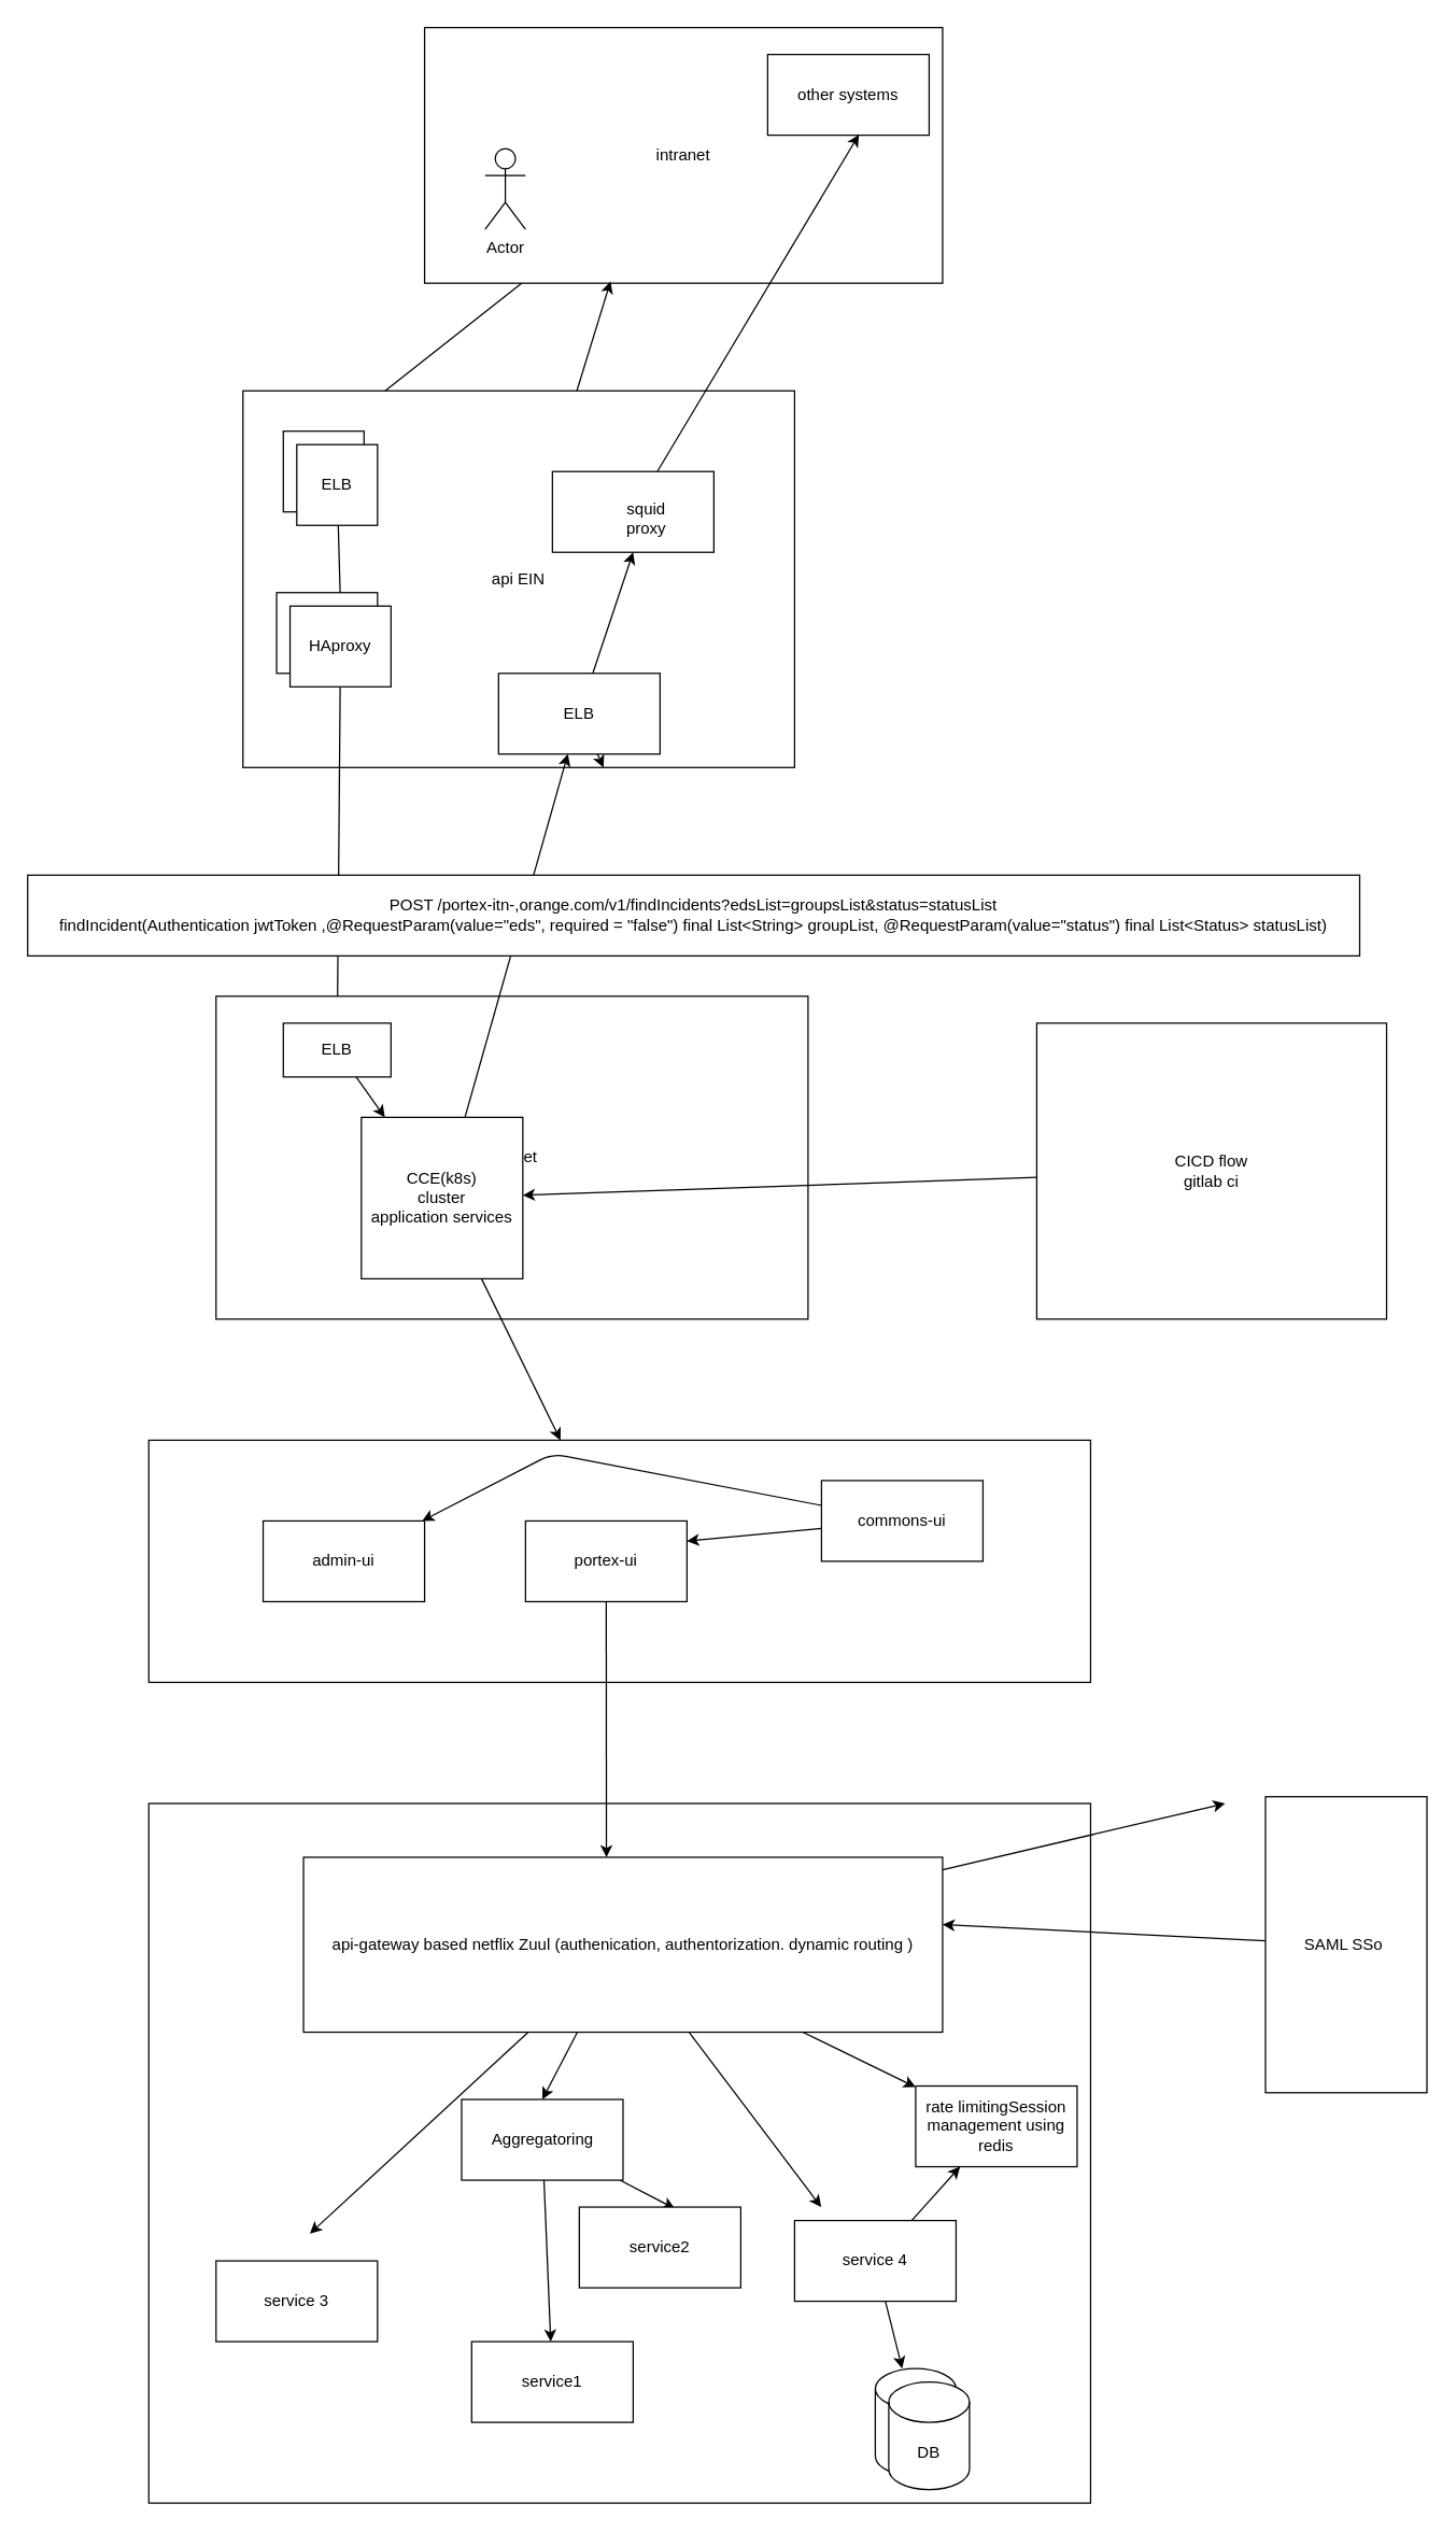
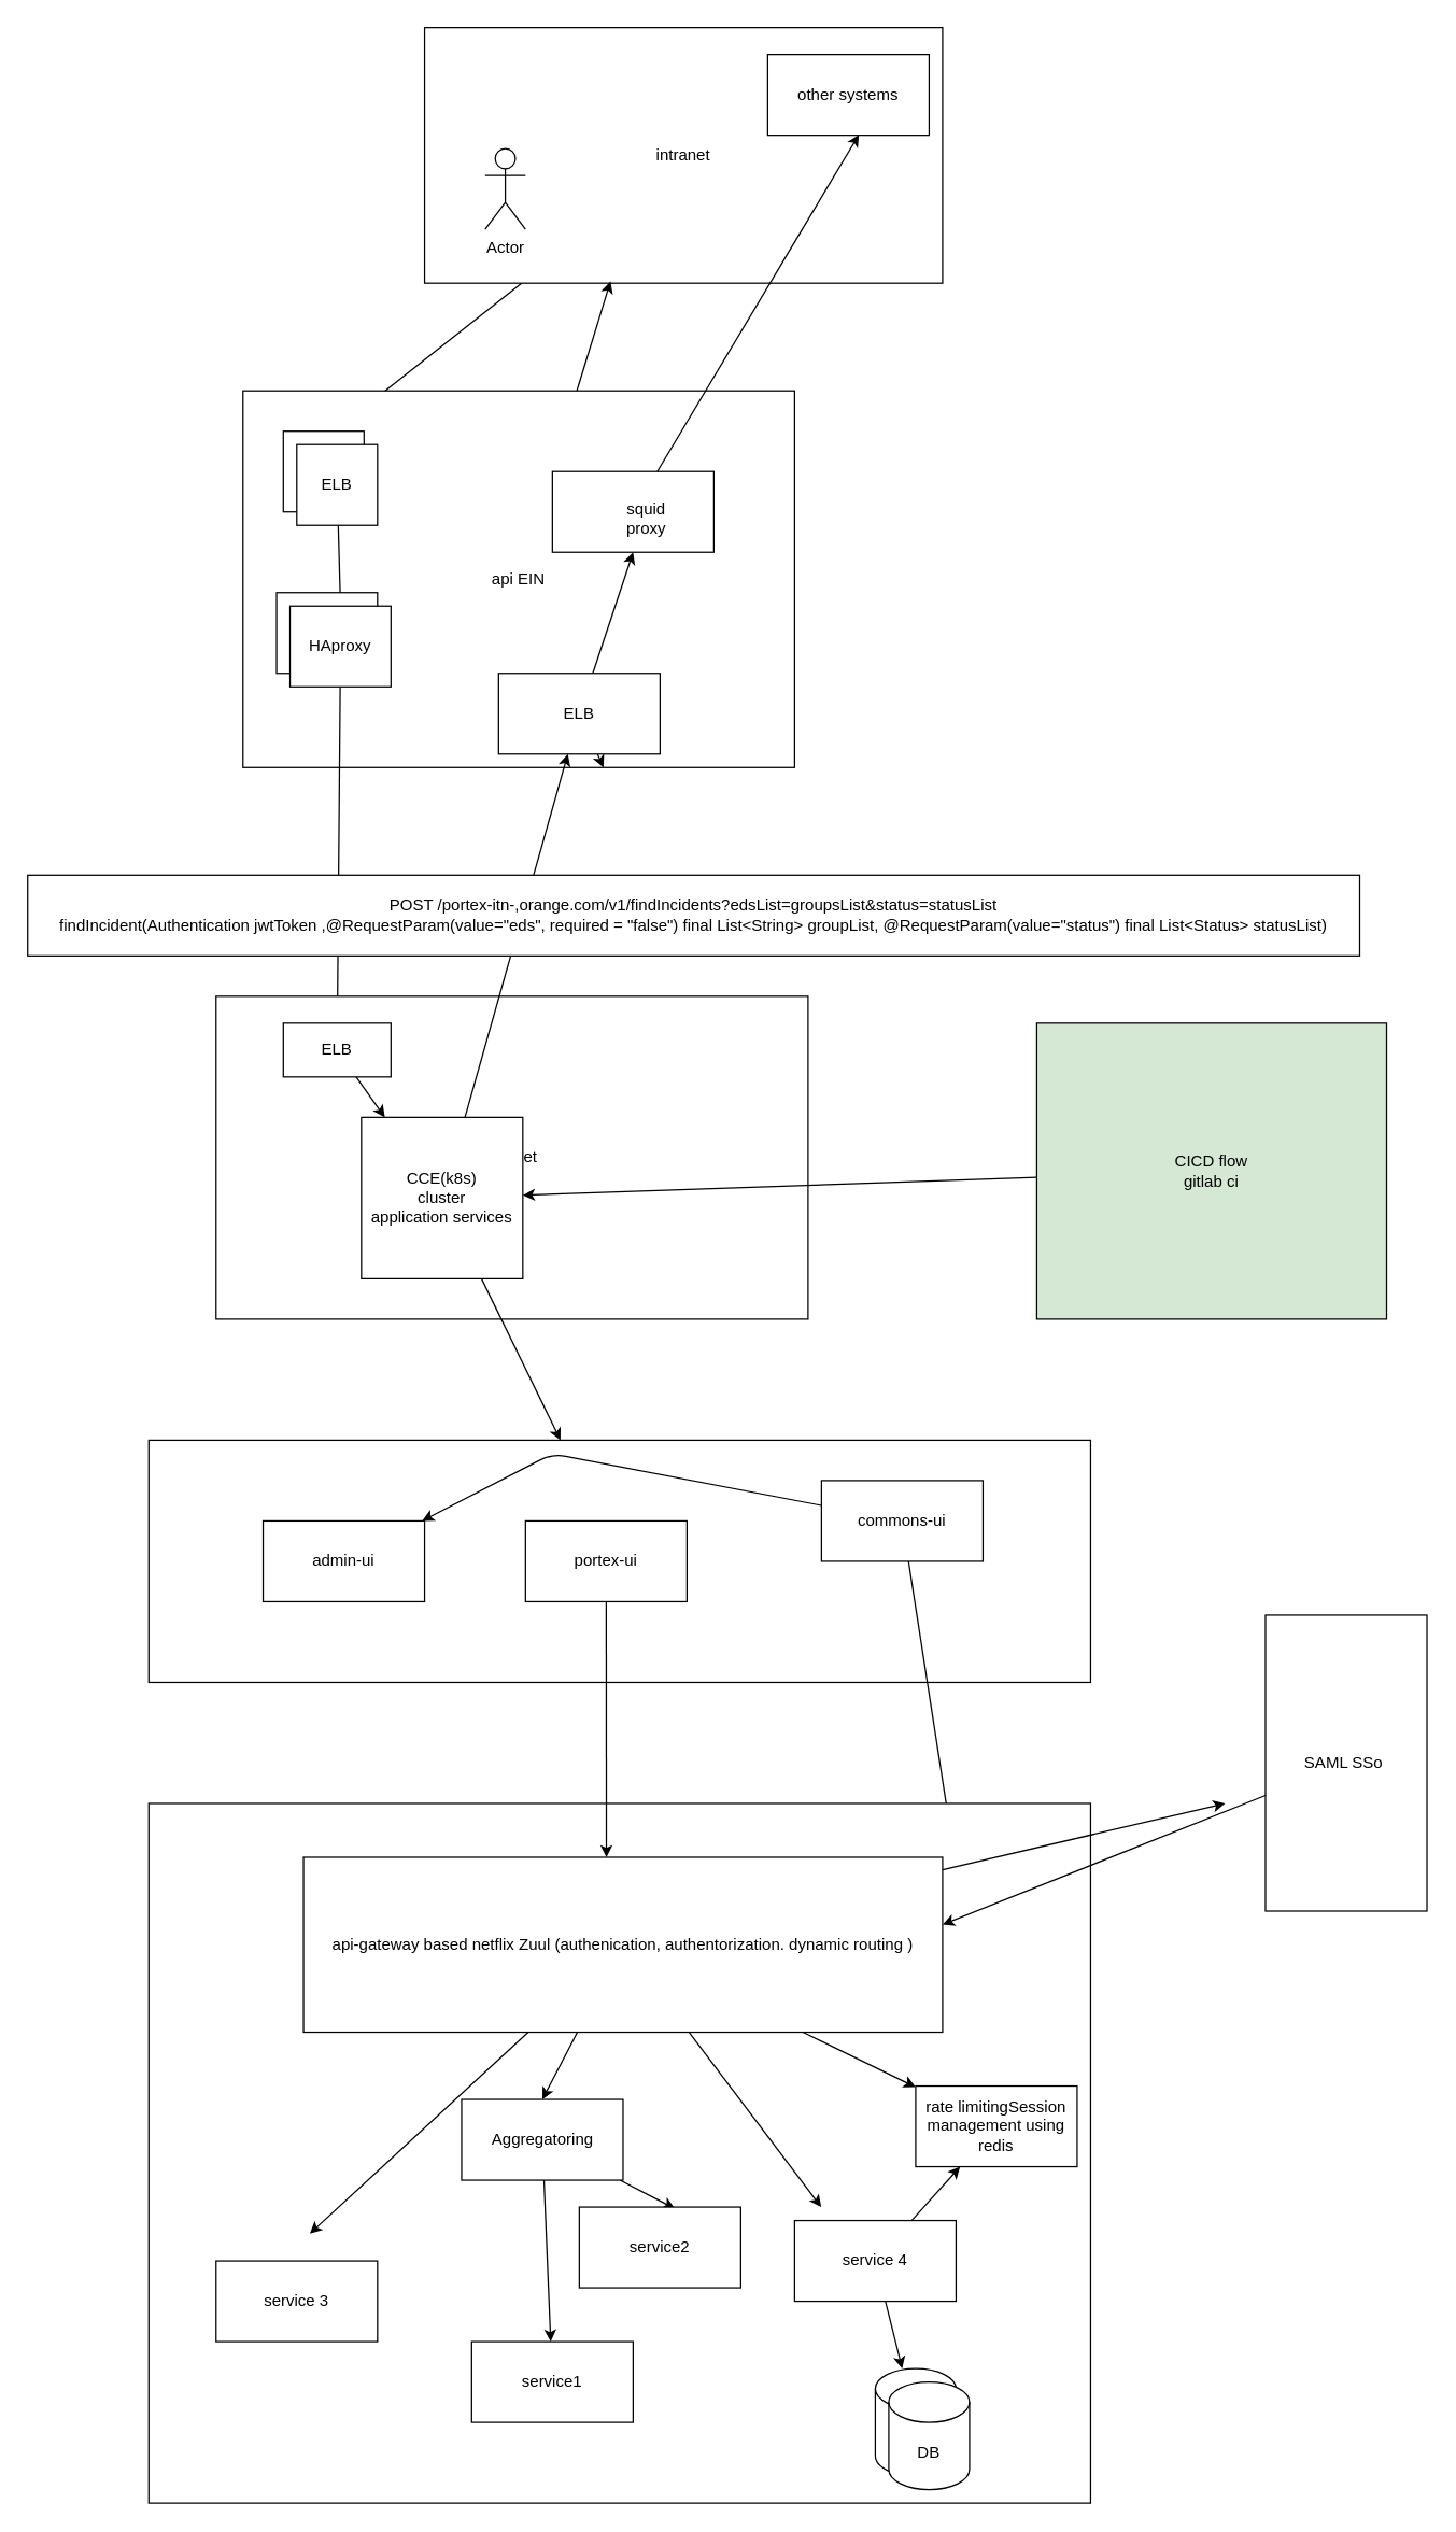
  <mxCell id="0" />
  <mxCell id="1" parent="0" />
  <mxCell id="2" value="&lt;span style=&quot;color: rgba(0, 0, 0, 0); font-family: monospace; font-size: 0px; text-align: start;&quot;&gt;squid&lt;/span&gt;" style="rounded=0;whiteSpace=wrap;html=1;" vertex="1" parent="1"><mxGeometry x="420" y="360" width="120" height="60" as="geometry" /></mxCell>
  <mxCell id="3" style="edgeStyle=none;html=1;entryX=0.25;entryY=0;entryDx=0;entryDy=0;" edge="1" parent="1" source="4" target="10"><mxGeometry relative="1" as="geometry" /></mxCell>
  <mxCell id="4" value="intranet" style="rounded=0;whiteSpace=wrap;html=1;" vertex="1" parent="1"><mxGeometry x="315" y="20" width="385" height="190" as="geometry" /></mxCell>
  <mxCell id="5" style="edgeStyle=none;html=1;entryX=0.359;entryY=0.993;entryDx=0;entryDy=0;entryPerimeter=0;" edge="1" parent="1" source="6" target="4"><mxGeometry relative="1" as="geometry" /></mxCell>
  <mxCell id="6" value="api EIN" style="rounded=0;whiteSpace=wrap;html=1;" vertex="1" parent="1"><mxGeometry x="180" y="290" width="410" height="280" as="geometry" /></mxCell>
  <mxCell id="7" value="ELB" style="whiteSpace=wrap;html=1;aspect=fixed;" vertex="1" parent="1"><mxGeometry x="210" y="320" width="60" height="60" as="geometry" /></mxCell>
  <mxCell id="8" value="Actor" style="shape=umlActor;verticalLabelPosition=bottom;verticalAlign=top;html=1;outlineConnect=0;" vertex="1" parent="1"><mxGeometry x="360" width="30" height="60" as="geometry" y="110" /></mxCell>
  <mxCell id="9" style="edgeStyle=none;html=1;entryX=0.5;entryY=0;entryDx=0;entryDy=0;" edge="1" parent="1" source="10" target="13"><mxGeometry relative="1" as="geometry" /></mxCell>
  <mxCell id="10" value="ELB" style="whiteSpace=wrap;html=1;aspect=fixed;" vertex="1" parent="1"><mxGeometry x="220" y="330" width="60" height="60" as="geometry" /></mxCell>
  <mxCell id="11" value="HAproxy" style="rounded=0;whiteSpace=wrap;html=1;" vertex="1" parent="1"><mxGeometry x="205" y="440" width="75" height="60" as="geometry" /></mxCell>
  <mxCell id="12" style="edgeStyle=none;html=1;" edge="1" parent="1" source="13" target="26"><mxGeometry relative="1" as="geometry" /></mxCell>
  <mxCell id="13" value="HAproxy" style="rounded=0;whiteSpace=wrap;html=1;" vertex="1" parent="1"><mxGeometry x="215" y="450" width="75" height="60" as="geometry" /></mxCell>
  <mxCell id="14" value="Subnet" style="rounded=0;whiteSpace=wrap;html=1;" vertex="1" parent="1"><mxGeometry x="160" y="740" width="440" height="240" as="geometry" /></mxCell>
  <mxCell id="15" style="edgeStyle=none;html=1;" edge="1" parent="1" source="17" target="27"><mxGeometry relative="1" as="geometry" /></mxCell>
  <mxCell id="16" style="edgeStyle=none;html=1;" edge="1" parent="1" source="17" target="20"><mxGeometry relative="1" as="geometry" /></mxCell>
  <mxCell id="17" value="CCE(k8s)&lt;br&gt;cluster&lt;br&gt;application services" style="rounded=0;whiteSpace=wrap;html=1;" vertex="1" parent="1"><mxGeometry x="268" y="830" width="120" height="120" as="geometry" /></mxCell>
  <mxCell id="18" style="edgeStyle=none;html=1;" edge="1" parent="1" source="20" target="6"><mxGeometry relative="1" as="geometry" /></mxCell>
  <mxCell id="19" style="edgeStyle=none;html=1;entryX=0.5;entryY=1;entryDx=0;entryDy=0;" edge="1" parent="1" source="20" target="22"><mxGeometry relative="1" as="geometry" /></mxCell>
  <mxCell id="20" value="ELB" style="rounded=0;whiteSpace=wrap;html=1;" vertex="1" parent="1"><mxGeometry x="370" y="500" width="120" height="60" as="geometry" /></mxCell>
  <mxCell id="21" style="edgeStyle=none;html=1;entryX=0.565;entryY=0.993;entryDx=0;entryDy=0;entryPerimeter=0;" edge="1" parent="1" source="22" target="51"><mxGeometry relative="1" as="geometry" /></mxCell>
  <mxCell id="22" value="&lt;span style=&quot;color: rgba(0, 0, 0, 0); font-family: monospace; font-size: 0px; text-align: start;&quot;&gt;squid&lt;/span&gt;" style="rounded=0;whiteSpace=wrap;html=1;" vertex="1" parent="1"><mxGeometry x="410" y="350" width="120" height="60" as="geometry" /></mxCell>
  <mxCell id="23" value="squid proxy" style="text;html=1;strokeColor=none;fillColor=none;align=center;verticalAlign=middle;whiteSpace=wrap;rounded=0;" vertex="1" parent="1"><mxGeometry x="450" y="370" width="60" height="30" as="geometry" /></mxCell>
  <mxCell id="24" value="POST /portex-itn-,orange.com/v1/findIncidents?edsList=groupsList&amp;amp;status=statusList&lt;br&gt;findIncident(Authentication jwtToken ,@RequestParam(value=&quot;eds&quot;, required = &quot;false&quot;) final List&amp;lt;String&amp;gt; groupList, @RequestParam(value=&quot;status&quot;) final List&amp;lt;Status&amp;gt; statusList)&lt;br&gt;" style="rounded=0;whiteSpace=wrap;html=1;" vertex="1" parent="1"><mxGeometry x="20" y="650" width="990" height="60" as="geometry" /></mxCell>
  <mxCell id="25" style="edgeStyle=none;html=1;" edge="1" parent="1" source="26" target="17"><mxGeometry relative="1" as="geometry" /></mxCell>
  <mxCell id="26" value="ELB" style="rounded=0;whiteSpace=wrap;html=1;" vertex="1" parent="1"><mxGeometry x="210" y="760" width="80" height="40" as="geometry" /></mxCell>
  <mxCell id="27" value="" style="rounded=0;whiteSpace=wrap;html=1;" vertex="1" parent="1"><mxGeometry x="110" y="1070" width="700" height="180" as="geometry" /></mxCell>
  <mxCell id="28" value="admin-ui" style="rounded=0;whiteSpace=wrap;html=1;" vertex="1" parent="1"><mxGeometry x="195" y="1130" width="120" height="60" as="geometry" /></mxCell>
  <mxCell id="29" value="portex-ui" style="rounded=0;whiteSpace=wrap;html=1;" vertex="1" parent="1"><mxGeometry x="390" y="1130" width="120" height="60" as="geometry" /></mxCell>
- <mxCell id="30" style="edgeStyle=none;html=1;entryX=1;entryY=0.25;entryDx=0;entryDy=0;" edge="1" parent="1" source="32" target="29"><mxGeometry relative="1" as="geometry" /></mxCell>
+ <mxCell id="30" style="edgeStyle=none;html=1;" edge="1" parent="1" source="32" target="40"><mxGeometry relative="1" as="geometry" /></mxCell>
  <mxCell id="31" style="edgeStyle=none;html=1;" edge="1" parent="1" source="32" target="28"><mxGeometry relative="1" as="geometry"><Array as="points"><mxPoint x="410" y="1080" /></Array></mxGeometry></mxCell>
  <mxCell id="32" value="commons-ui" style="rounded=0;whiteSpace=wrap;html=1;" vertex="1" parent="1"><mxGeometry x="610" y="1100" width="120" height="60" as="geometry" /></mxCell>
  <mxCell id="33" value="" style="rounded=0;whiteSpace=wrap;html=1;" vertex="1" parent="1"><mxGeometry x="110" y="1340" width="700" height="520" as="geometry" /></mxCell>
  <mxCell id="34" style="edgeStyle=none;html=1;" edge="1" parent="1" source="39"><mxGeometry relative="1" as="geometry"><mxPoint x="910" y="1340" as="targetPoint" /></mxGeometry></mxCell>
  <mxCell id="35" style="edgeStyle=none;html=1;" edge="1" parent="1" source="39" target="40"><mxGeometry relative="1" as="geometry" /></mxCell>
  <mxCell id="36" style="edgeStyle=none;html=1;entryX=0.171;entryY=0.615;entryDx=0;entryDy=0;entryPerimeter=0;" edge="1" parent="1" source="39" target="33"><mxGeometry relative="1" as="geometry" /></mxCell>
  <mxCell id="37" style="edgeStyle=none;html=1;entryX=0.5;entryY=0;entryDx=0;entryDy=0;" edge="1" parent="1" source="39" target="46"><mxGeometry relative="1" as="geometry" /></mxCell>
  <mxCell id="38" style="edgeStyle=none;html=1;entryX=0.714;entryY=0.577;entryDx=0;entryDy=0;entryPerimeter=0;" edge="1" parent="1" source="39" target="33"><mxGeometry relative="1" as="geometry" /></mxCell>
  <mxCell id="39" value="api-gateway based netflix Zuul (authenication, authentorization. dynamic routing )" style="rounded=0;whiteSpace=wrap;html=1;" vertex="1" parent="1"><mxGeometry x="225" y="1380" width="475" height="130" as="geometry" /></mxCell>
  <mxCell id="40" value="rate limitingSession management using redis" style="rounded=0;whiteSpace=wrap;html=1;" vertex="1" parent="1"><mxGeometry x="680" y="1550" width="120" height="60" as="geometry" /></mxCell>
  <mxCell id="41" style="edgeStyle=none;html=1;entryX=1;entryY=0.385;entryDx=0;entryDy=0;entryPerimeter=0;" edge="1" parent="1" source="42" target="39"><mxGeometry relative="1" as="geometry" /></mxCell>
- <mxCell id="42" value="SAML SSo&amp;nbsp;" style="rounded=0;whiteSpace=wrap;html=1;" vertex="1" parent="1"><mxGeometry x="940" y="1335" width="120" height="220" as="geometry" /></mxCell>
+ <mxCell id="42" value="SAML SSo&amp;nbsp;" style="rounded=0;whiteSpace=wrap;html=1;" vertex="1" parent="1"><mxGeometry x="940" y="1200" width="120" height="220" as="geometry" /></mxCell>
  <mxCell id="43" value="service1" style="rounded=0;whiteSpace=wrap;html=1;" vertex="1" parent="1"><mxGeometry x="350" y="1740" width="120" height="60" as="geometry" /></mxCell>
  <mxCell id="44" style="edgeStyle=none;html=1;" edge="1" parent="1" source="46" target="43"><mxGeometry relative="1" as="geometry" /></mxCell>
  <mxCell id="45" style="edgeStyle=none;html=1;entryX=0.592;entryY=0.02;entryDx=0;entryDy=0;entryPerimeter=0;" edge="1" parent="1" source="46" target="47"><mxGeometry relative="1" as="geometry" /></mxCell>
  <mxCell id="46" value="Aggregatoring" style="rounded=0;whiteSpace=wrap;html=1;" vertex="1" parent="1"><mxGeometry x="342.5" y="1560" width="120" height="60" as="geometry" /></mxCell>
  <mxCell id="47" value="service2" style="rounded=0;whiteSpace=wrap;html=1;" vertex="1" parent="1"><mxGeometry x="430" y="1640" width="120" height="60" as="geometry" /></mxCell>
  <mxCell id="48" value="service 3" style="rounded=0;whiteSpace=wrap;html=1;" vertex="1" parent="1"><mxGeometry x="160" y="1680" width="120" height="60" as="geometry" /></mxCell>
  <mxCell id="49" style="edgeStyle=none;html=1;" edge="1" parent="1" source="50" target="17"><mxGeometry relative="1" as="geometry" /></mxCell>
- <mxCell id="50" value="CICD flow&lt;br&gt;gitlab ci" style="rounded=0;whiteSpace=wrap;html=1;" vertex="1" parent="1"><mxGeometry x="770" y="760" width="260" height="220" as="geometry" /></mxCell>
+ <mxCell id="50" value="CICD flow&lt;br&gt;gitlab ci" style="rounded=0;whiteSpace=wrap;html=1;fillColor=#d5e8d4;" vertex="1" parent="1"><mxGeometry x="770" y="760" width="260" height="220" as="geometry" /></mxCell>
  <mxCell id="51" value="other systems" style="rounded=0;whiteSpace=wrap;html=1;" vertex="1" parent="1"><mxGeometry x="570" y="40" width="120" height="60" as="geometry" /></mxCell>
  <mxCell id="52" value="DB" style="shape=cylinder3;whiteSpace=wrap;html=1;boundedLbl=1;backgroundOutline=1;size=15;" vertex="1" parent="1"><mxGeometry x="650" y="1760" width="60" height="80" as="geometry" /></mxCell>
  <mxCell id="53" value="DB" style="shape=cylinder3;whiteSpace=wrap;html=1;boundedLbl=1;backgroundOutline=1;size=15;" vertex="1" parent="1"><mxGeometry x="660" y="1770" width="60" height="80" as="geometry" /></mxCell>
  <mxCell id="54" style="edgeStyle=none;html=1;" edge="1" parent="1" source="56" target="40"><mxGeometry relative="1" as="geometry" /></mxCell>
  <mxCell id="55" style="edgeStyle=none;html=1;" edge="1" parent="1" source="56" target="52"><mxGeometry relative="1" as="geometry" /></mxCell>
  <mxCell id="56" value="service 4" style="rounded=0;whiteSpace=wrap;html=1;" vertex="1" parent="1"><mxGeometry x="590" y="1650" width="120" height="60" as="geometry" /></mxCell>
  <mxCell id="57" style="edgeStyle=none;html=1;entryX=0.474;entryY=0;entryDx=0;entryDy=0;entryPerimeter=0;" edge="1" parent="1" source="29" target="39"><mxGeometry relative="1" as="geometry" /></mxCell>
